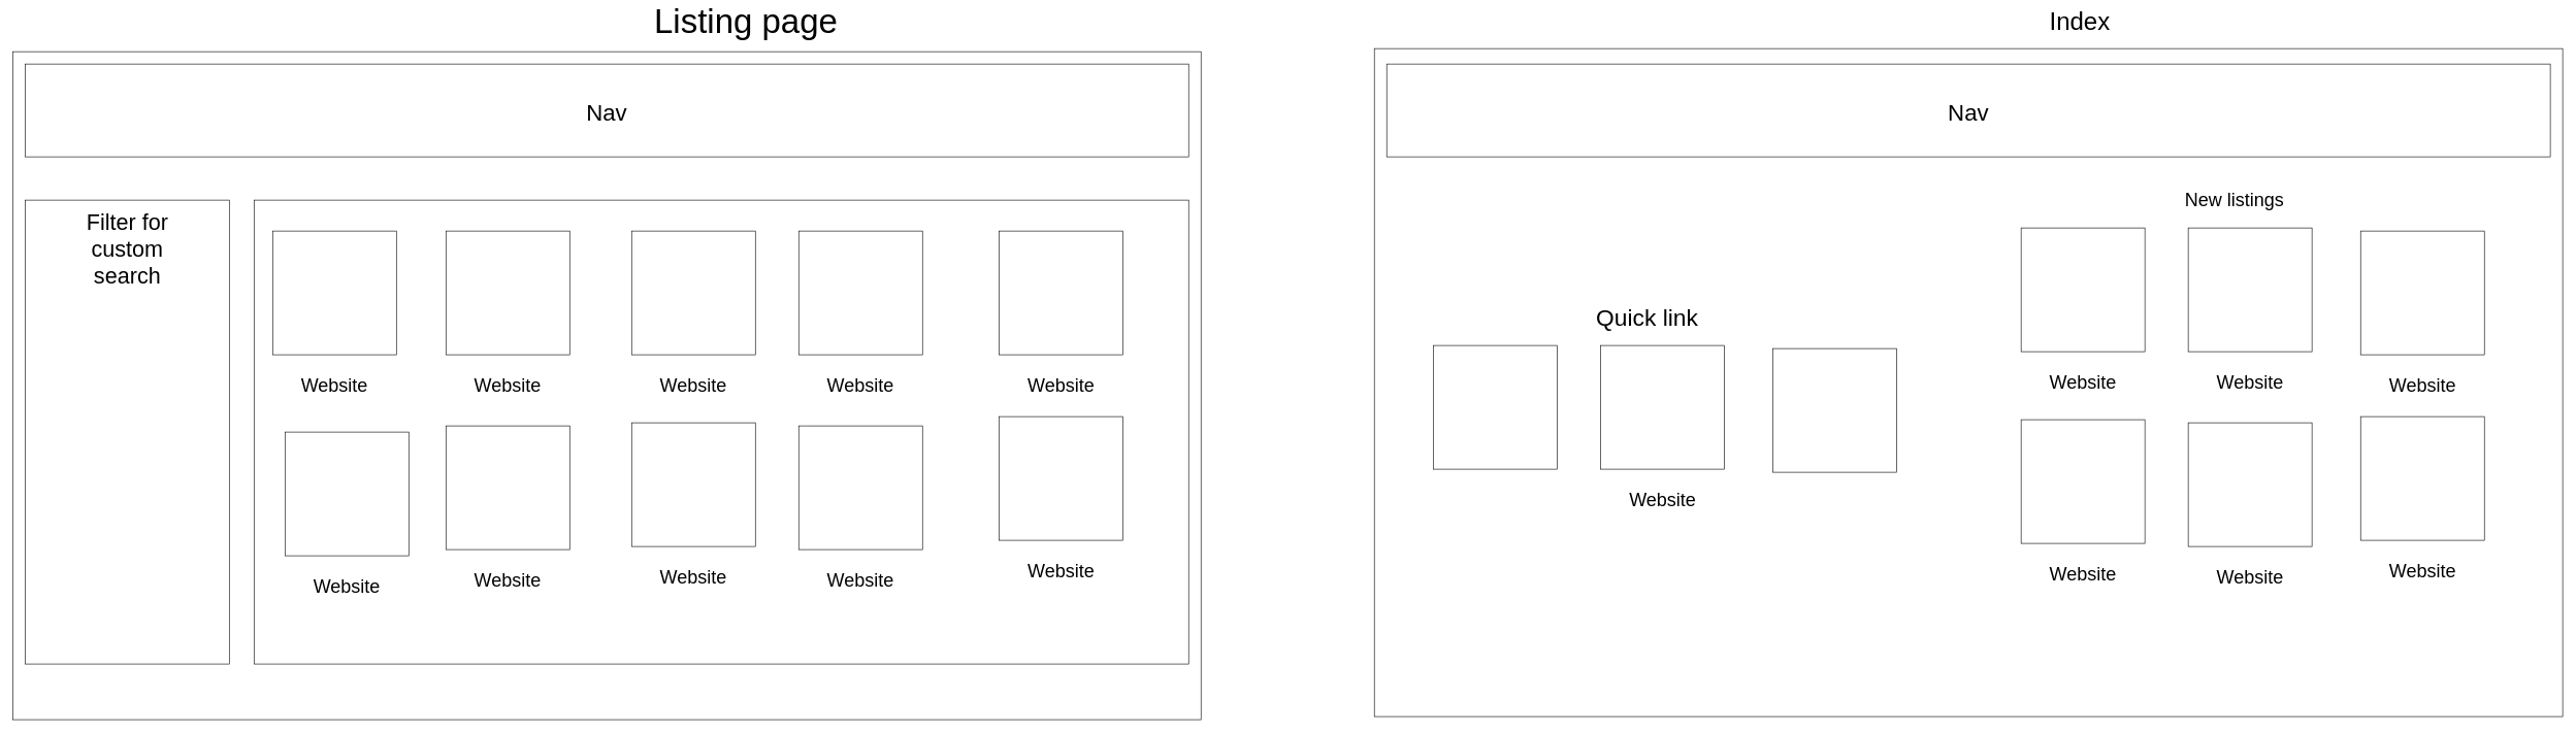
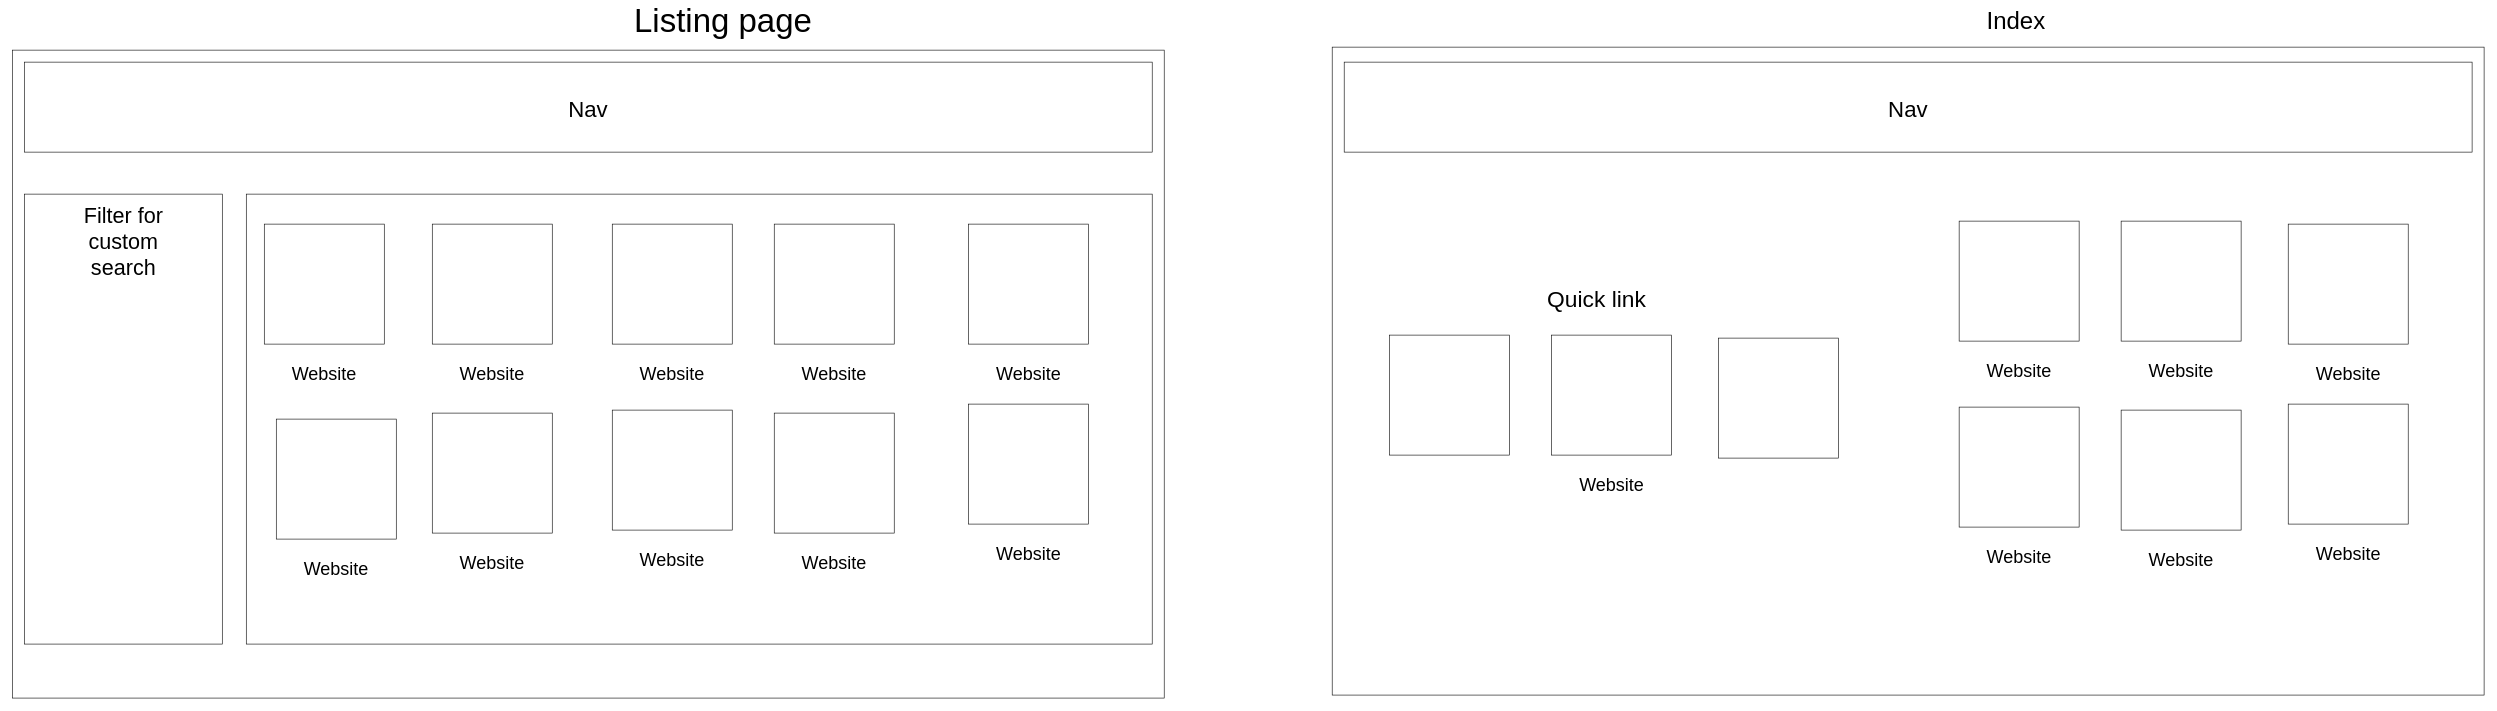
  <mxCell id="0" />
  <mxCell id="1" parent="0" />
  <mxCell id="2" value="" style="rounded=0;whiteSpace=wrap;html=1;" vertex="1" parent="1"><mxGeometry x="20" y="80" width="1920" height="1080" as="geometry" /></mxCell>
  <mxCell id="3" value="" style="rounded=0;whiteSpace=wrap;html=1;" vertex="1" parent="1"><mxGeometry x="40" y="100" width="1880" height="150" as="geometry" /></mxCell>
  <mxCell id="4" value="" style="rounded=0;whiteSpace=wrap;html=1;" vertex="1" parent="1"><mxGeometry x="40" y="320" width="330" height="750" as="geometry" /></mxCell>
  <mxCell id="5" value="" style="rounded=0;whiteSpace=wrap;html=1;" vertex="1" parent="1"><mxGeometry x="410" y="320" width="1510" height="750" as="geometry" /></mxCell>
  <mxCell id="6" value="&lt;font style=&quot;font-size: 55px&quot;&gt;Listing page&lt;br&gt;&lt;/font&gt;" style="text;html=1;strokeColor=none;fillColor=none;align=center;verticalAlign=middle;whiteSpace=wrap;rounded=0;" vertex="1" parent="1"><mxGeometry x="1025" y="20" width="360" height="20" as="geometry" /></mxCell>
  <mxCell id="7" value="" style="whiteSpace=wrap;html=1;aspect=fixed;" vertex="1" parent="1"><mxGeometry x="440" y="370" width="200" height="200" as="geometry" /></mxCell>
  <mxCell id="8" value="&lt;font style=&quot;font-size: 30px&quot;&gt;Website&lt;/font&gt;" style="text;html=1;strokeColor=none;fillColor=none;align=center;verticalAlign=middle;whiteSpace=wrap;rounded=0;" vertex="1" parent="1"><mxGeometry x="520" y="610" width="40" height="20" as="geometry" /></mxCell>
  <mxCell id="9" value="" style="whiteSpace=wrap;html=1;aspect=fixed;" vertex="1" parent="1"><mxGeometry x="720" y="370" width="200" height="200" as="geometry" /></mxCell>
  <mxCell id="10" value="&lt;font style=&quot;font-size: 30px&quot;&gt;Website&lt;/font&gt;" style="text;html=1;strokeColor=none;fillColor=none;align=center;verticalAlign=middle;whiteSpace=wrap;rounded=0;" vertex="1" parent="1"><mxGeometry x="800" y="610" width="40" height="20" as="geometry" /></mxCell>
  <mxCell id="11" value="" style="whiteSpace=wrap;html=1;aspect=fixed;" vertex="1" parent="1"><mxGeometry x="1020" y="370" width="200" height="200" as="geometry" /></mxCell>
  <mxCell id="12" value="&lt;font style=&quot;font-size: 30px&quot;&gt;Website&lt;/font&gt;" style="text;html=1;strokeColor=none;fillColor=none;align=center;verticalAlign=middle;whiteSpace=wrap;rounded=0;" vertex="1" parent="1"><mxGeometry x="1100" y="610" width="40" height="20" as="geometry" /></mxCell>
  <mxCell id="13" value="" style="whiteSpace=wrap;html=1;aspect=fixed;" vertex="1" parent="1"><mxGeometry x="1290" y="370" width="200" height="200" as="geometry" /></mxCell>
  <mxCell id="14" value="&lt;font style=&quot;font-size: 30px&quot;&gt;Website&lt;/font&gt;" style="text;html=1;strokeColor=none;fillColor=none;align=center;verticalAlign=middle;whiteSpace=wrap;rounded=0;" vertex="1" parent="1"><mxGeometry x="1370" y="610" width="40" height="20" as="geometry" /></mxCell>
  <mxCell id="15" value="" style="whiteSpace=wrap;html=1;aspect=fixed;" vertex="1" parent="1"><mxGeometry x="460" y="695" width="200" height="200" as="geometry" /></mxCell>
  <mxCell id="16" value="&lt;font style=&quot;font-size: 30px&quot;&gt;Website&lt;/font&gt;" style="text;html=1;strokeColor=none;fillColor=none;align=center;verticalAlign=middle;whiteSpace=wrap;rounded=0;" vertex="1" parent="1"><mxGeometry x="540" y="935" width="40" height="20" as="geometry" /></mxCell>
  <mxCell id="17" value="" style="whiteSpace=wrap;html=1;aspect=fixed;" vertex="1" parent="1"><mxGeometry x="720" y="685" width="200" height="200" as="geometry" /></mxCell>
  <mxCell id="18" value="&lt;font style=&quot;font-size: 30px&quot;&gt;Website&lt;/font&gt;" style="text;html=1;strokeColor=none;fillColor=none;align=center;verticalAlign=middle;whiteSpace=wrap;rounded=0;" vertex="1" parent="1"><mxGeometry x="800" y="925" width="40" height="20" as="geometry" /></mxCell>
  <mxCell id="19" value="" style="whiteSpace=wrap;html=1;aspect=fixed;" vertex="1" parent="1"><mxGeometry x="1020" y="680" width="200" height="200" as="geometry" /></mxCell>
  <mxCell id="20" value="&lt;font style=&quot;font-size: 30px&quot;&gt;Website&lt;/font&gt;" style="text;html=1;strokeColor=none;fillColor=none;align=center;verticalAlign=middle;whiteSpace=wrap;rounded=0;" vertex="1" parent="1"><mxGeometry x="1100" y="920" width="40" height="20" as="geometry" /></mxCell>
  <mxCell id="21" value="" style="whiteSpace=wrap;html=1;aspect=fixed;" vertex="1" parent="1"><mxGeometry x="1290" y="685" width="200" height="200" as="geometry" /></mxCell>
  <mxCell id="22" value="&lt;font style=&quot;font-size: 30px&quot;&gt;Website&lt;/font&gt;" style="text;html=1;strokeColor=none;fillColor=none;align=center;verticalAlign=middle;whiteSpace=wrap;rounded=0;" vertex="1" parent="1"><mxGeometry x="1370" y="925" width="40" height="20" as="geometry" /></mxCell>
  <mxCell id="23" value="" style="whiteSpace=wrap;html=1;aspect=fixed;" vertex="1" parent="1"><mxGeometry x="1613.5" y="370" width="200" height="200" as="geometry" /></mxCell>
  <mxCell id="24" value="&lt;font style=&quot;font-size: 30px&quot;&gt;Website&lt;/font&gt;" style="text;html=1;strokeColor=none;fillColor=none;align=center;verticalAlign=middle;whiteSpace=wrap;rounded=0;" vertex="1" parent="1"><mxGeometry x="1693.5" y="610" width="40" height="20" as="geometry" /></mxCell>
  <mxCell id="25" value="" style="whiteSpace=wrap;html=1;aspect=fixed;" vertex="1" parent="1"><mxGeometry x="1613.5" y="670" width="200" height="200" as="geometry" /></mxCell>
  <mxCell id="26" value="&lt;font style=&quot;font-size: 30px&quot;&gt;Website&lt;/font&gt;" style="text;html=1;strokeColor=none;fillColor=none;align=center;verticalAlign=middle;whiteSpace=wrap;rounded=0;" vertex="1" parent="1"><mxGeometry x="1693.5" y="910" width="40" height="20" as="geometry" /></mxCell>
  <mxCell id="27" value="&lt;font style=&quot;font-size: 36px&quot;&gt;Filter for custom search&lt;/font&gt;" style="text;html=1;strokeColor=none;fillColor=none;align=center;verticalAlign=middle;whiteSpace=wrap;rounded=0;" vertex="1" parent="1"><mxGeometry x="107.5" y="350" width="195" height="98" as="geometry" /></mxCell>
  <mxCell id="28" value="&lt;font style=&quot;font-size: 37px&quot;&gt;Nav&lt;/font&gt;" style="text;html=1;strokeColor=none;fillColor=none;align=center;verticalAlign=middle;whiteSpace=wrap;rounded=0;" vertex="1" parent="1"><mxGeometry x="960" y="170" width="40" height="20" as="geometry" /></mxCell>
  <mxCell id="29" value="" style="rounded=0;whiteSpace=wrap;html=1;" vertex="1" parent="1"><mxGeometry x="2220" y="75" width="1920" height="1080" as="geometry" /></mxCell>
  <mxCell id="30" value="" style="rounded=0;whiteSpace=wrap;html=1;" vertex="1" parent="1"><mxGeometry x="2240" y="100" width="1880" height="150" as="geometry" /></mxCell>
  <mxCell id="31" value="&lt;font style=&quot;font-size: 40px&quot;&gt;Index&lt;/font&gt;" style="text;html=1;strokeColor=none;fillColor=none;align=center;verticalAlign=middle;whiteSpace=wrap;rounded=0;" vertex="1" parent="1"><mxGeometry x="3180" y="20" width="360" height="20" as="geometry" /></mxCell>
  <mxCell id="32" value="" style="whiteSpace=wrap;html=1;aspect=fixed;" vertex="1" parent="1"><mxGeometry x="3265" y="365" width="200" height="200" as="geometry" /></mxCell>
  <mxCell id="33" value="&lt;font style=&quot;font-size: 30px&quot;&gt;Website&lt;/font&gt;" style="text;html=1;strokeColor=none;fillColor=none;align=center;verticalAlign=middle;whiteSpace=wrap;rounded=0;" vertex="1" parent="1"><mxGeometry x="3345" y="605" width="40" height="20" as="geometry" /></mxCell>
  <mxCell id="34" value="" style="whiteSpace=wrap;html=1;aspect=fixed;" vertex="1" parent="1"><mxGeometry x="3535" y="365" width="200" height="200" as="geometry" /></mxCell>
  <mxCell id="35" value="&lt;font style=&quot;font-size: 30px&quot;&gt;Website&lt;/font&gt;" style="text;html=1;strokeColor=none;fillColor=none;align=center;verticalAlign=middle;whiteSpace=wrap;rounded=0;" vertex="1" parent="1"><mxGeometry x="3615" y="605" width="40" height="20" as="geometry" /></mxCell>
  <mxCell id="36" value="" style="whiteSpace=wrap;html=1;aspect=fixed;" vertex="1" parent="1"><mxGeometry x="3265" y="675" width="200" height="200" as="geometry" /></mxCell>
  <mxCell id="37" value="&lt;font style=&quot;font-size: 30px&quot;&gt;Website&lt;/font&gt;" style="text;html=1;strokeColor=none;fillColor=none;align=center;verticalAlign=middle;whiteSpace=wrap;rounded=0;" vertex="1" parent="1"><mxGeometry x="3345" y="915" width="40" height="20" as="geometry" /></mxCell>
  <mxCell id="38" value="" style="whiteSpace=wrap;html=1;aspect=fixed;" vertex="1" parent="1"><mxGeometry x="3535" y="680" width="200" height="200" as="geometry" /></mxCell>
  <mxCell id="39" value="&lt;font style=&quot;font-size: 30px&quot;&gt;Website&lt;/font&gt;" style="text;html=1;strokeColor=none;fillColor=none;align=center;verticalAlign=middle;whiteSpace=wrap;rounded=0;" vertex="1" parent="1"><mxGeometry x="3615" y="920" width="40" height="20" as="geometry" /></mxCell>
  <mxCell id="40" value="" style="whiteSpace=wrap;html=1;aspect=fixed;" vertex="1" parent="1"><mxGeometry x="3813.5" y="370" width="200" height="200" as="geometry" /></mxCell>
  <mxCell id="41" value="&lt;font style=&quot;font-size: 30px&quot;&gt;Website&lt;/font&gt;" style="text;html=1;strokeColor=none;fillColor=none;align=center;verticalAlign=middle;whiteSpace=wrap;rounded=0;" vertex="1" parent="1"><mxGeometry x="3893.5" y="610" width="40" height="20" as="geometry" /></mxCell>
  <mxCell id="42" value="" style="whiteSpace=wrap;html=1;aspect=fixed;" vertex="1" parent="1"><mxGeometry x="3813.5" y="670" width="200" height="200" as="geometry" /></mxCell>
  <mxCell id="43" value="&lt;font style=&quot;font-size: 30px&quot;&gt;Website&lt;/font&gt;" style="text;html=1;strokeColor=none;fillColor=none;align=center;verticalAlign=middle;whiteSpace=wrap;rounded=0;" vertex="1" parent="1"><mxGeometry x="3893.5" y="910" width="40" height="20" as="geometry" /></mxCell>
  <mxCell id="44" value="&lt;font style=&quot;font-size: 37px&quot;&gt;Nav&lt;/font&gt;" style="text;html=1;strokeColor=none;fillColor=none;align=center;verticalAlign=middle;whiteSpace=wrap;rounded=0;" vertex="1" parent="1"><mxGeometry x="3160" y="170" width="40" height="20" as="geometry" /></mxCell>
- <mxCell id="45" value="&lt;font style=&quot;font-size: 30px&quot;&gt;New listings&lt;br&gt;&lt;/font&gt;" style="text;html=1;strokeColor=none;fillColor=none;align=center;verticalAlign=middle;whiteSpace=wrap;rounded=0;" vertex="1" parent="1"><mxGeometry x="3500" y="310" width="220" height="20" as="geometry" /></mxCell>
  <mxCell id="46" value="" style="whiteSpace=wrap;html=1;aspect=fixed;" vertex="1" parent="1"><mxGeometry x="2315.5" y="555" width="200" height="200" as="geometry" /></mxCell>
  <mxCell id="47" value="" style="whiteSpace=wrap;html=1;aspect=fixed;" vertex="1" parent="1"><mxGeometry x="2585.5" y="555" width="200" height="200" as="geometry" /></mxCell>
  <mxCell id="48" value="&lt;font style=&quot;font-size: 30px&quot;&gt;Website&lt;/font&gt;" style="text;html=1;strokeColor=none;fillColor=none;align=center;verticalAlign=middle;whiteSpace=wrap;rounded=0;" vertex="1" parent="1"><mxGeometry x="2665.5" y="795" width="40" height="20" as="geometry" /></mxCell>
  <mxCell id="49" value="" style="whiteSpace=wrap;html=1;aspect=fixed;" vertex="1" parent="1"><mxGeometry x="2864" y="560" width="200" height="200" as="geometry" /></mxCell>
- <mxCell id="50" value="&lt;font style=&quot;font-size: 38px&quot;&gt;Quick link&lt;br&gt;&lt;/font&gt;" style="text;html=1;strokeColor=none;fillColor=none;align=center;verticalAlign=middle;whiteSpace=wrap;rounded=0;" vertex="1" parent="1"><mxGeometry x="2550.5" y="500" width="220" height="20" as="geometry" /></mxCell>
+ <mxCell id="50" value="&lt;font style=&quot;font-size: 38px&quot;&gt;Quick link&lt;br&gt;&lt;/font&gt;" style="text;html=1;strokeColor=none;fillColor=none;align=center;verticalAlign=middle;whiteSpace=wrap;rounded=0;" vertex="1" parent="1"><mxGeometry x="2550.5" y="485" width="220" height="20" as="geometry" /></mxCell>
